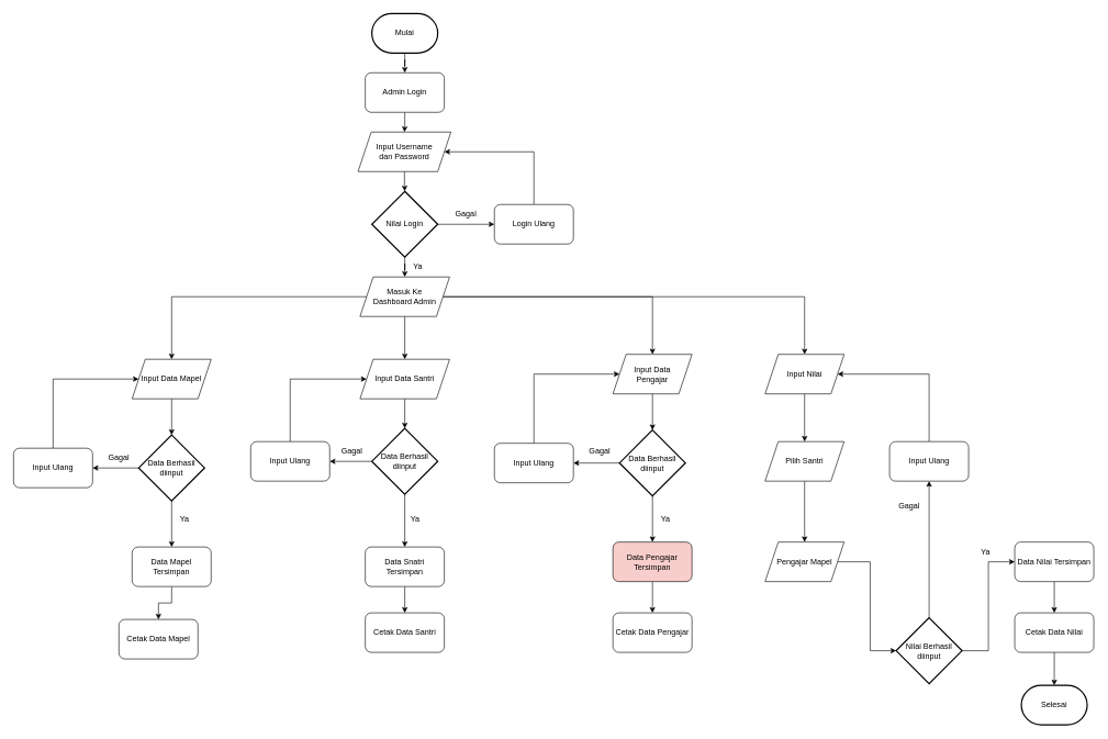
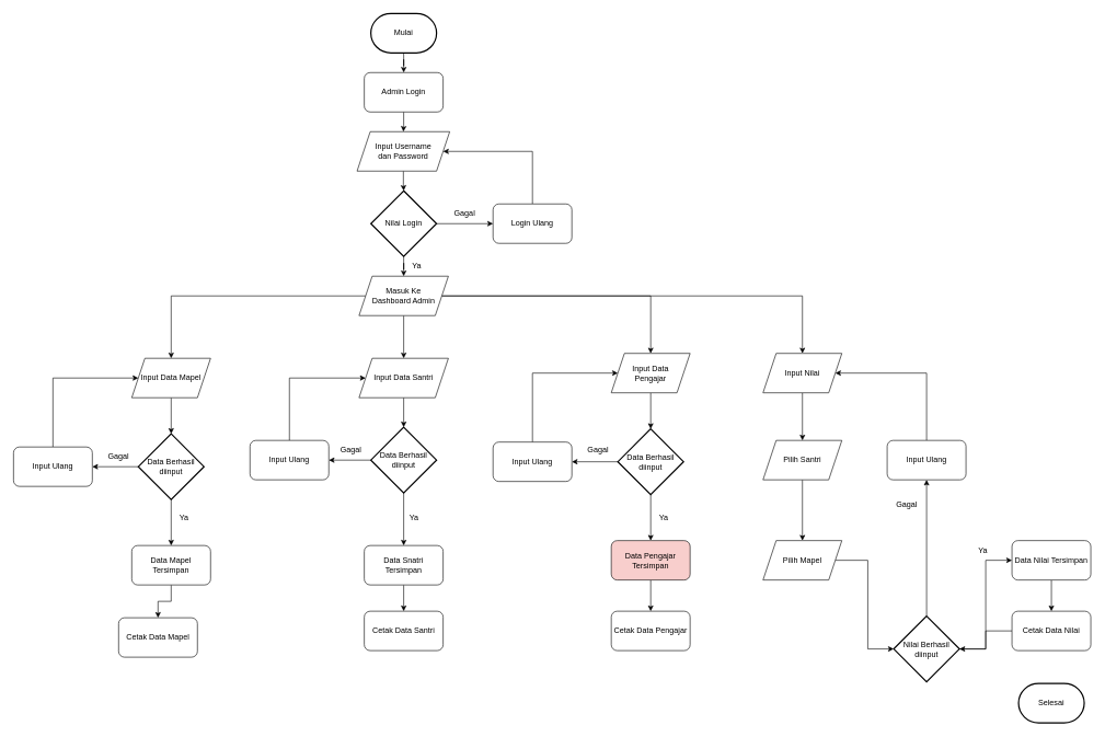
  <mxCell id="0" />
  <mxCell id="1" parent="0" />
  <mxCell id="2" style="edgeStyle=orthogonalEdgeStyle;rounded=0;orthogonalLoop=1;jettySize=auto;html=1;" edge="1" parent="1" source="4" target="17"><mxGeometry relative="1" as="geometry" /></mxCell>
  <mxCell id="3" style="edgeStyle=orthogonalEdgeStyle;rounded=0;orthogonalLoop=1;jettySize=auto;html=1;" edge="1" parent="1" source="4" target="15"><mxGeometry relative="1" as="geometry" /></mxCell>
  <mxCell id="4" value="Nilai Login" style="strokeWidth=2;html=1;shape=mxgraph.flowchart.decision;whiteSpace=wrap;" vertex="1" parent="1"><mxGeometry x="564" y="290" width="100" height="100" as="geometry" /></mxCell>
  <mxCell id="5" style="edgeStyle=orthogonalEdgeStyle;rounded=0;orthogonalLoop=1;jettySize=auto;html=1;" edge="1" parent="1" source="6" target="10"><mxGeometry relative="1" as="geometry" /></mxCell>
  <mxCell id="6" value="Admin Login" style="rounded=1;whiteSpace=wrap;html=1;" vertex="1" parent="1"><mxGeometry x="554" y="110" width="120" height="60" as="geometry" /></mxCell>
  <mxCell id="7" style="edgeStyle=orthogonalEdgeStyle;rounded=0;orthogonalLoop=1;jettySize=auto;html=1;entryX=0.5;entryY=0;entryDx=0;entryDy=0;" edge="1" parent="1" source="8" target="6"><mxGeometry relative="1" as="geometry" /></mxCell>
  <mxCell id="8" value="Mulai" style="strokeWidth=2;html=1;shape=mxgraph.flowchart.terminator;whiteSpace=wrap;" vertex="1" parent="1"><mxGeometry x="564" y="20" width="100" height="60" as="geometry" /></mxCell>
  <mxCell id="9" style="edgeStyle=orthogonalEdgeStyle;rounded=0;orthogonalLoop=1;jettySize=auto;html=1;" edge="1" parent="1" source="10" target="4"><mxGeometry relative="1" as="geometry" /></mxCell>
  <mxCell id="10" value="&lt;span style=&quot;&quot;&gt;Input Username &lt;br&gt;dan Password&lt;/span&gt;" style="shape=parallelogram;perimeter=parallelogramPerimeter;whiteSpace=wrap;html=1;fixedSize=1;" vertex="1" parent="1"><mxGeometry x="543" y="200" width="141" height="60" as="geometry" /></mxCell>
  <mxCell id="11" style="edgeStyle=orthogonalEdgeStyle;rounded=0;orthogonalLoop=1;jettySize=auto;html=1;" edge="1" parent="1" source="15" target="19"><mxGeometry relative="1" as="geometry" /></mxCell>
  <mxCell id="12" style="edgeStyle=orthogonalEdgeStyle;rounded=0;orthogonalLoop=1;jettySize=auto;html=1;entryX=0.5;entryY=0;entryDx=0;entryDy=0;" edge="1" parent="1" source="15" target="28"><mxGeometry relative="1" as="geometry" /></mxCell>
  <mxCell id="13" style="edgeStyle=orthogonalEdgeStyle;rounded=0;orthogonalLoop=1;jettySize=auto;html=1;entryX=0.5;entryY=0;entryDx=0;entryDy=0;" edge="1" parent="1" source="15" target="37"><mxGeometry relative="1" as="geometry" /></mxCell>
  <mxCell id="14" style="edgeStyle=orthogonalEdgeStyle;rounded=0;orthogonalLoop=1;jettySize=auto;html=1;" edge="1" parent="1" source="15" target="46"><mxGeometry relative="1" as="geometry" /></mxCell>
  <mxCell id="15" value="Masuk Ke&lt;br&gt;Dashboard Admin" style="shape=parallelogram;perimeter=parallelogramPerimeter;whiteSpace=wrap;html=1;fixedSize=1;" vertex="1" parent="1"><mxGeometry x="546" y="420" width="136" height="60" as="geometry" /></mxCell>
  <mxCell id="16" style="edgeStyle=orthogonalEdgeStyle;rounded=0;orthogonalLoop=1;jettySize=auto;html=1;entryX=1;entryY=0.5;entryDx=0;entryDy=0;exitX=0.5;exitY=0;exitDx=0;exitDy=0;" edge="1" parent="1" source="17" target="10"><mxGeometry relative="1" as="geometry"><Array as="points"><mxPoint x="810" y="230" /></Array></mxGeometry></mxCell>
  <mxCell id="17" value="Login Ulang" style="rounded=1;whiteSpace=wrap;html=1;" vertex="1" parent="1"><mxGeometry x="750" y="310" width="120" height="60" as="geometry" /></mxCell>
  <mxCell id="18" style="edgeStyle=orthogonalEdgeStyle;rounded=0;orthogonalLoop=1;jettySize=auto;html=1;" edge="1" parent="1" source="19" target="22"><mxGeometry relative="1" as="geometry" /></mxCell>
  <mxCell id="19" value="Input Data Santri" style="shape=parallelogram;perimeter=parallelogramPerimeter;whiteSpace=wrap;html=1;fixedSize=1;" vertex="1" parent="1"><mxGeometry x="546" y="545" width="136" height="60" as="geometry" /></mxCell>
  <mxCell id="20" style="edgeStyle=orthogonalEdgeStyle;rounded=0;orthogonalLoop=1;jettySize=auto;html=1;" edge="1" parent="1" source="22" target="26"><mxGeometry relative="1" as="geometry" /></mxCell>
  <mxCell id="21" style="edgeStyle=orthogonalEdgeStyle;rounded=0;orthogonalLoop=1;jettySize=auto;html=1;entryX=1;entryY=0.5;entryDx=0;entryDy=0;" edge="1" parent="1" source="22" target="24"><mxGeometry relative="1" as="geometry" /></mxCell>
  <mxCell id="22" value="Data Berhasil&lt;br&gt;diinput" style="strokeWidth=2;html=1;shape=mxgraph.flowchart.decision;whiteSpace=wrap;" vertex="1" parent="1"><mxGeometry x="564" y="650" width="100" height="100" as="geometry" /></mxCell>
  <mxCell id="23" style="edgeStyle=orthogonalEdgeStyle;rounded=0;orthogonalLoop=1;jettySize=auto;html=1;entryX=0;entryY=0.5;entryDx=0;entryDy=0;exitX=0.5;exitY=0;exitDx=0;exitDy=0;" edge="1" parent="1" source="24" target="19"><mxGeometry relative="1" as="geometry"><Array as="points"><mxPoint x="440" y="575" /></Array></mxGeometry></mxCell>
  <mxCell id="24" value="Input Ulang" style="rounded=1;whiteSpace=wrap;html=1;" vertex="1" parent="1"><mxGeometry x="380" y="670" width="120" height="60" as="geometry" /></mxCell>
  <mxCell id="25" style="edgeStyle=orthogonalEdgeStyle;rounded=0;orthogonalLoop=1;jettySize=auto;html=1;" edge="1" parent="1" source="26" target="59"><mxGeometry relative="1" as="geometry" /></mxCell>
  <mxCell id="26" value="Data Snatri Tersimpan" style="rounded=1;whiteSpace=wrap;html=1;" vertex="1" parent="1"><mxGeometry x="554" y="830" width="120" height="60" as="geometry" /></mxCell>
  <mxCell id="27" style="edgeStyle=orthogonalEdgeStyle;rounded=0;orthogonalLoop=1;jettySize=auto;html=1;" edge="1" parent="1" source="28" target="31"><mxGeometry relative="1" as="geometry" /></mxCell>
  <mxCell id="28" value="Input Data Mapel" style="shape=parallelogram;perimeter=parallelogramPerimeter;whiteSpace=wrap;html=1;fixedSize=1;size=20;" vertex="1" parent="1"><mxGeometry y="545" width="120" height="60" as="geometry" x="200" /></mxCell>
  <mxCell id="29" style="edgeStyle=orthogonalEdgeStyle;rounded=0;orthogonalLoop=1;jettySize=auto;html=1;" edge="1" parent="1" source="31" target="35"><mxGeometry relative="1" as="geometry" /></mxCell>
  <mxCell id="30" style="edgeStyle=orthogonalEdgeStyle;rounded=0;orthogonalLoop=1;jettySize=auto;html=1;" edge="1" parent="1" source="31" target="33"><mxGeometry relative="1" as="geometry" /></mxCell>
  <mxCell id="31" value="Data Berhasil&lt;br&gt;diinput" style="strokeWidth=2;html=1;shape=mxgraph.flowchart.decision;whiteSpace=wrap;" vertex="1" parent="1"><mxGeometry x="210" y="660" width="100" height="100" as="geometry" /></mxCell>
  <mxCell id="32" style="edgeStyle=orthogonalEdgeStyle;rounded=0;orthogonalLoop=1;jettySize=auto;html=1;entryX=0;entryY=0.5;entryDx=0;entryDy=0;" edge="1" parent="1" source="33" target="28"><mxGeometry relative="1" as="geometry"><Array as="points"><mxPoint x="80" y="575" /></Array></mxGeometry></mxCell>
  <mxCell id="33" value="Input Ulang" style="rounded=1;whiteSpace=wrap;html=1;" vertex="1" parent="1"><mxGeometry x="20" y="680" width="120" height="60" as="geometry" /></mxCell>
  <mxCell id="34" style="edgeStyle=orthogonalEdgeStyle;rounded=0;orthogonalLoop=1;jettySize=auto;html=1;" edge="1" parent="1" source="35" target="58"><mxGeometry relative="1" as="geometry" /></mxCell>
  <mxCell id="35" value="Data Mapel Tersimpan" style="rounded=1;whiteSpace=wrap;html=1;" vertex="1" parent="1"><mxGeometry y="830" width="120" height="60" as="geometry" x="200" /></mxCell>
  <mxCell id="36" style="edgeStyle=orthogonalEdgeStyle;rounded=0;orthogonalLoop=1;jettySize=auto;html=1;" edge="1" source="37" target="40" parent="1"><mxGeometry relative="1" as="geometry" /></mxCell>
  <mxCell id="37" value="Input Data&lt;br&gt;Pengajar" style="shape=parallelogram;perimeter=parallelogramPerimeter;whiteSpace=wrap;html=1;fixedSize=1;size=20;" vertex="1" parent="1"><mxGeometry x="930" y="537.5" width="120" height="60" as="geometry" /></mxCell>
  <mxCell id="38" style="edgeStyle=orthogonalEdgeStyle;rounded=0;orthogonalLoop=1;jettySize=auto;html=1;" edge="1" source="40" target="44" parent="1"><mxGeometry relative="1" as="geometry" /></mxCell>
  <mxCell id="39" style="edgeStyle=orthogonalEdgeStyle;rounded=0;orthogonalLoop=1;jettySize=auto;html=1;" edge="1" source="40" target="42" parent="1"><mxGeometry relative="1" as="geometry" /></mxCell>
  <mxCell id="40" value="Data Berhasil&lt;br&gt;diinput" style="strokeWidth=2;html=1;shape=mxgraph.flowchart.decision;whiteSpace=wrap;" vertex="1" parent="1"><mxGeometry x="940" y="652.5" width="100" height="100" as="geometry" /></mxCell>
  <mxCell id="41" style="edgeStyle=orthogonalEdgeStyle;rounded=0;orthogonalLoop=1;jettySize=auto;html=1;entryX=0;entryY=0.5;entryDx=0;entryDy=0;" edge="1" source="42" target="37" parent="1"><mxGeometry relative="1" as="geometry"><Array as="points"><mxPoint x="810" y="567.5" /></Array></mxGeometry></mxCell>
  <mxCell id="42" value="Input Ulang" style="rounded=1;whiteSpace=wrap;html=1;" vertex="1" parent="1"><mxGeometry x="750" y="672.5" width="120" height="60" as="geometry" /></mxCell>
  <mxCell id="43" style="edgeStyle=orthogonalEdgeStyle;rounded=0;orthogonalLoop=1;jettySize=auto;html=1;entryX=0.5;entryY=0;entryDx=0;entryDy=0;" edge="1" parent="1" source="44" target="60"><mxGeometry relative="1" as="geometry" /></mxCell>
  <mxCell id="44" value="Data Pengajar Tersimpan" style="rounded=1;whiteSpace=wrap;html=1;fillColor=#f8cecc;" vertex="1" parent="1"><mxGeometry x="930" y="822.5" width="120" height="60" as="geometry" /></mxCell>
  <mxCell id="45" style="edgeStyle=orthogonalEdgeStyle;rounded=0;orthogonalLoop=1;jettySize=auto;html=1;entryX=0.5;entryY=0;entryDx=0;entryDy=0;" edge="1" parent="1" source="46" target="48"><mxGeometry relative="1" as="geometry" /></mxCell>
  <mxCell id="46" value="Input Nilai" style="shape=parallelogram;perimeter=parallelogramPerimeter;whiteSpace=wrap;html=1;fixedSize=1;size=20;" vertex="1" parent="1"><mxGeometry x="1161" y="537.5" width="120" height="60" as="geometry" /></mxCell>
  <mxCell id="47" style="edgeStyle=orthogonalEdgeStyle;rounded=0;orthogonalLoop=1;jettySize=auto;html=1;" edge="1" parent="1" source="48" target="50"><mxGeometry relative="1" as="geometry" /></mxCell>
  <mxCell id="48" value="Pilih Santri" style="shape=parallelogram;perimeter=parallelogramPerimeter;whiteSpace=wrap;html=1;fixedSize=1;size=20;" vertex="1" parent="1"><mxGeometry x="1161" y="670" width="120" height="60" as="geometry" /></mxCell>
  <mxCell id="49" style="edgeStyle=orthogonalEdgeStyle;rounded=0;orthogonalLoop=1;jettySize=auto;html=1;entryX=0;entryY=0.5;entryDx=0;entryDy=0;entryPerimeter=0;" edge="1" parent="1" source="50" target="53"><mxGeometry relative="1" as="geometry" /></mxCell>
- <mxCell id="50" value="Pengajar Mapel" style="shape=parallelogram;perimeter=parallelogramPerimeter;whiteSpace=wrap;html=1;fixedSize=1;size=20;" vertex="1" parent="1"><mxGeometry x="1161" y="822.5" width="120" height="60" as="geometry" /></mxCell>
+ <mxCell id="50" value="Pilih Mapel" style="shape=parallelogram;perimeter=parallelogramPerimeter;whiteSpace=wrap;html=1;fixedSize=1;size=20;" vertex="1" parent="1"><mxGeometry x="1161" y="822.5" width="120" height="60" as="geometry" /></mxCell>
  <mxCell id="51" style="edgeStyle=orthogonalEdgeStyle;rounded=0;orthogonalLoop=1;jettySize=auto;html=1;entryX=0.5;entryY=1;entryDx=0;entryDy=0;" edge="1" parent="1" source="53" target="57"><mxGeometry relative="1" as="geometry" /></mxCell>
  <mxCell id="52" style="edgeStyle=orthogonalEdgeStyle;rounded=0;orthogonalLoop=1;jettySize=auto;html=1;entryX=0;entryY=0.5;entryDx=0;entryDy=0;" edge="1" parent="1" source="53" target="55"><mxGeometry relative="1" as="geometry" /></mxCell>
  <mxCell id="53" value="Nilai Berhasil&lt;br&gt;diinput" style="strokeWidth=2;html=1;shape=mxgraph.flowchart.decision;whiteSpace=wrap;" vertex="1" parent="1"><mxGeometry x="1360" y="937.5" width="100" height="100" as="geometry" /></mxCell>
  <mxCell id="54" style="edgeStyle=orthogonalEdgeStyle;rounded=0;orthogonalLoop=1;jettySize=auto;html=1;entryX=0.5;entryY=0;entryDx=0;entryDy=0;" edge="1" parent="1" source="55" target="62"><mxGeometry relative="1" as="geometry" /></mxCell>
  <mxCell id="55" value="Data Nilai Tersimpan" style="rounded=1;whiteSpace=wrap;html=1;" vertex="1" parent="1"><mxGeometry x="1540" y="822.5" width="120" height="60" as="geometry" /></mxCell>
  <mxCell id="56" style="edgeStyle=orthogonalEdgeStyle;rounded=0;orthogonalLoop=1;jettySize=auto;html=1;entryX=1;entryY=0.5;entryDx=0;entryDy=0;" edge="1" parent="1" source="57" target="46"><mxGeometry relative="1" as="geometry"><Array as="points"><mxPoint x="1410" y="568" /></Array></mxGeometry></mxCell>
  <mxCell id="57" value="Input Ulang" style="rounded=1;whiteSpace=wrap;html=1;" vertex="1" parent="1"><mxGeometry x="1350" y="670" width="120" height="60" as="geometry" /></mxCell>
  <mxCell id="58" value="Cetak Data Mapel" style="rounded=1;whiteSpace=wrap;html=1;" vertex="1" parent="1"><mxGeometry x="180" y="940" width="120" height="60" as="geometry" /></mxCell>
  <mxCell id="59" value="Cetak Data Santri" style="rounded=1;whiteSpace=wrap;html=1;" vertex="1" parent="1"><mxGeometry x="554" y="930" width="120" height="60" as="geometry" /></mxCell>
  <mxCell id="60" value="Cetak Data Pengajar" style="rounded=1;whiteSpace=wrap;html=1;" vertex="1" parent="1"><mxGeometry x="930" y="930" width="120" height="60" as="geometry" /></mxCell>
- <mxCell id="61" style="edgeStyle=orthogonalEdgeStyle;rounded=0;orthogonalLoop=1;jettySize=auto;html=1;entryX=0.5;entryY=0;entryDx=0;entryDy=0;entryPerimeter=0;" edge="1" parent="1" source="62" target="63"><mxGeometry relative="1" as="geometry" /></mxCell>
+ <mxCell id="61" style="edgeStyle=orthogonalEdgeStyle;rounded=0;orthogonalLoop=1;jettySize=auto;html=1;" edge="1" parent="1" source="62" target="53"><mxGeometry relative="1" as="geometry" /></mxCell>
  <mxCell id="62" value="Cetak Data Nilai" style="rounded=1;whiteSpace=wrap;html=1;" vertex="1" parent="1"><mxGeometry x="1540" y="930" width="120" height="60" as="geometry" /></mxCell>
  <mxCell id="63" value="Selesai" style="strokeWidth=2;html=1;shape=mxgraph.flowchart.terminator;whiteSpace=wrap;" vertex="1" parent="1"><mxGeometry x="1550" y="1040" width="100" height="60" as="geometry" /></mxCell>
  <mxCell id="64" value="Ya" style="text;html=1;strokeColor=none;fillColor=none;align=center;verticalAlign=middle;whiteSpace=wrap;rounded=0;" vertex="1" parent="1"><mxGeometry x="604" y="390" width="60" height="30" as="geometry" /></mxCell>
  <mxCell id="65" value="Ya" style="text;html=1;strokeColor=none;fillColor=none;align=center;verticalAlign=middle;whiteSpace=wrap;rounded=0;" vertex="1" parent="1"><mxGeometry x="250" y="772.5" width="60" height="30" as="geometry" /></mxCell>
  <mxCell id="66" value="Ya" style="text;html=1;strokeColor=none;fillColor=none;align=center;verticalAlign=middle;whiteSpace=wrap;rounded=0;" vertex="1" parent="1"><mxGeometry x="600" y="772.5" width="60" height="30" as="geometry" /></mxCell>
  <mxCell id="67" value="Ya" style="text;html=1;strokeColor=none;fillColor=none;align=center;verticalAlign=middle;whiteSpace=wrap;rounded=0;" vertex="1" parent="1"><mxGeometry x="980" y="772.5" width="60" height="30" as="geometry" /></mxCell>
  <mxCell id="68" value="Ya" style="text;html=1;strokeColor=none;fillColor=none;align=center;verticalAlign=middle;whiteSpace=wrap;rounded=0;" vertex="1" parent="1"><mxGeometry x="1466" y="822.5" width="60" height="30" as="geometry" /></mxCell>
  <mxCell id="69" value="Gagal" style="text;html=1;strokeColor=none;fillColor=none;align=center;verticalAlign=middle;whiteSpace=wrap;rounded=0;" vertex="1" parent="1"><mxGeometry x="677" y="309" width="60" height="30" as="geometry" /></mxCell>
  <mxCell id="70" value="Gagal" style="text;html=1;strokeColor=none;fillColor=none;align=center;verticalAlign=middle;whiteSpace=wrap;rounded=0;" vertex="1" parent="1"><mxGeometry x="504" y="670" width="60" height="30" as="geometry" /></mxCell>
  <mxCell id="71" value="Gagal" style="text;html=1;strokeColor=none;fillColor=none;align=center;verticalAlign=middle;whiteSpace=wrap;rounded=0;" vertex="1" parent="1"><mxGeometry x="150" y="680" width="60" height="30" as="geometry" /></mxCell>
  <mxCell id="72" value="Gagal" style="text;html=1;strokeColor=none;fillColor=none;align=center;verticalAlign=middle;whiteSpace=wrap;rounded=0;" vertex="1" parent="1"><mxGeometry x="880" y="670" width="60" height="30" as="geometry" /></mxCell>
  <mxCell id="73" value="Gagal" style="text;html=1;strokeColor=none;fillColor=none;align=center;verticalAlign=middle;whiteSpace=wrap;rounded=0;" vertex="1" parent="1"><mxGeometry x="1350" y="752.5" width="60" height="30" as="geometry" /></mxCell>
